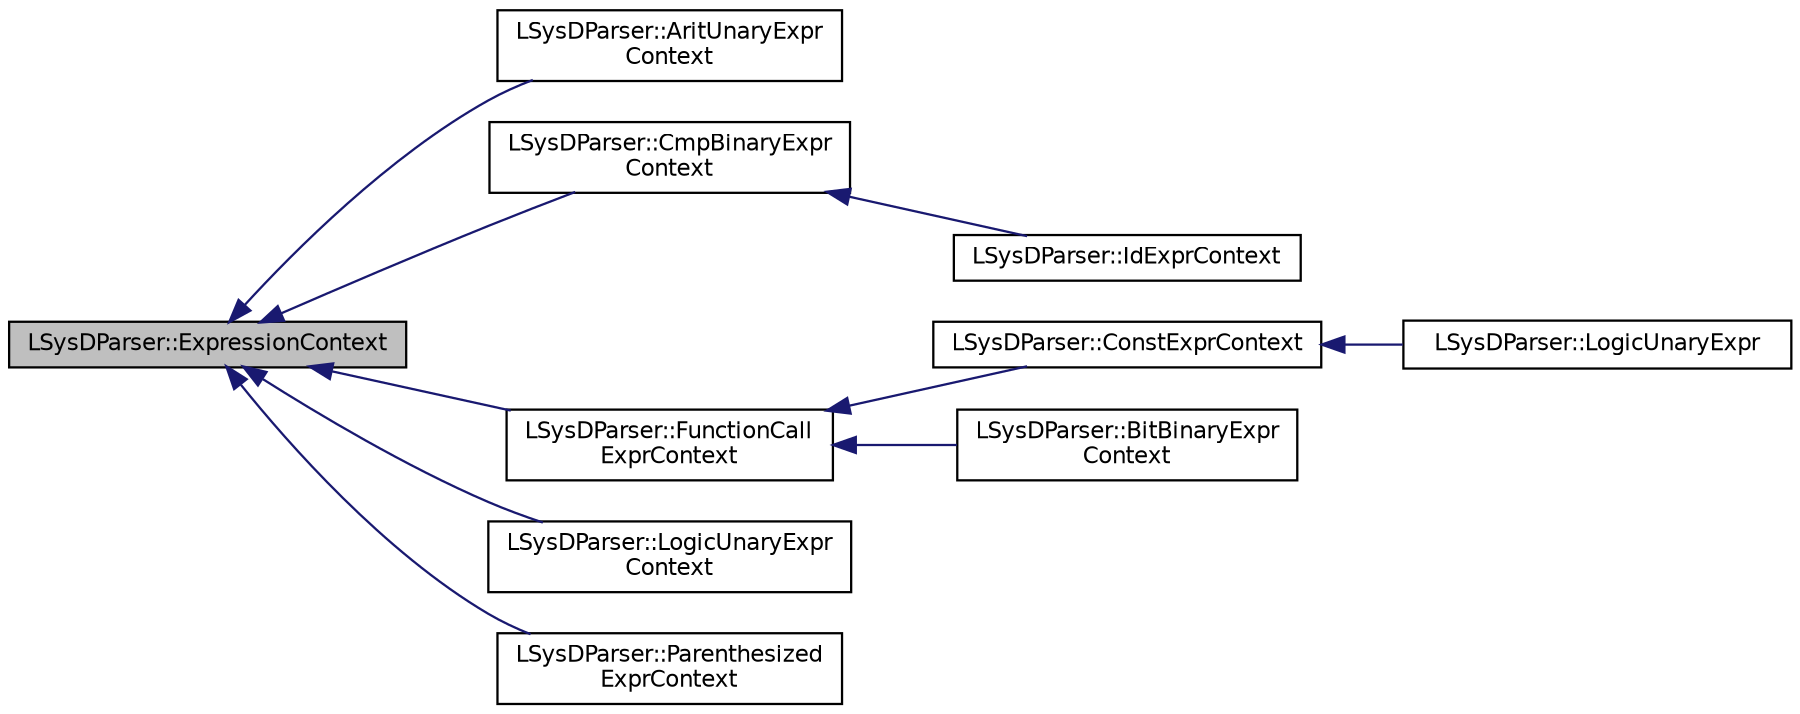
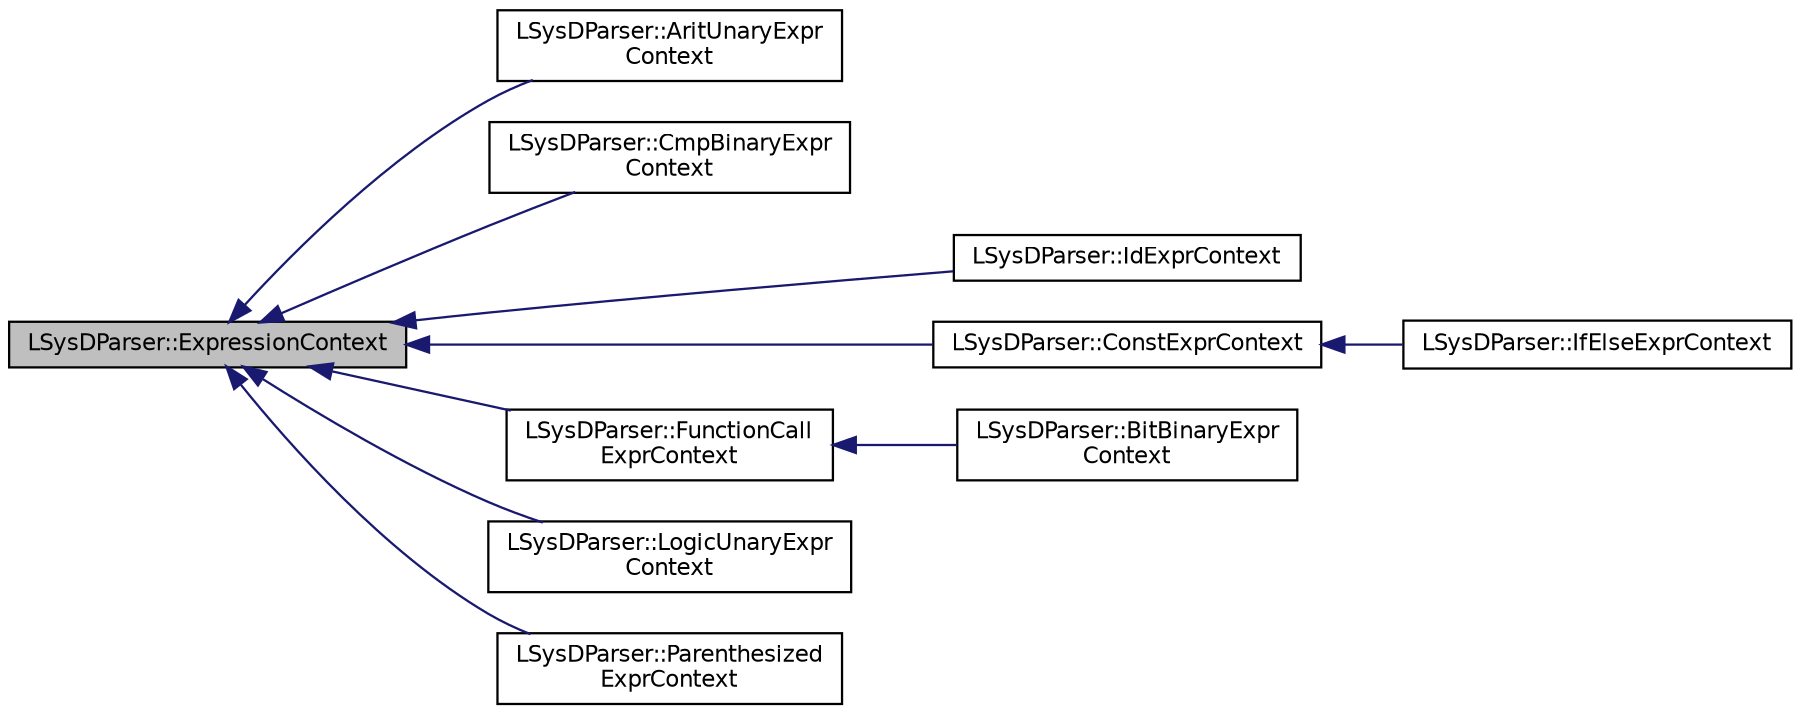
  digraph {
    rankdir=LR
    node [color=black fillcolor=white fontname=Helvetica fontsize=10 shape=record style=filled]
    edge [color=midnightblue dir=back fontname=Helvetica fontsize=10 labelfontname=Helvetica labelfontsize=10 style=solid]
    n1 [fillcolor=grey75 fontcolor=black height=0.2 label="LSysDParser::ExpressionContext" width=0.4]
    n2 [height=0.2 label="LSysDParser::AritUnaryExpr\lContext" width=0.4]
    n3 [height=0.2 label="LSysDParser::CmpBinaryExpr\lContext" width=0.4]
    n4 [height=0.2 label="LSysDParser::ConstExprContext" width=0.4]
    n5 [height=0.2 label="LSysDParser::FunctionCall\lExprContext" width=0.4]
    n6 [height=0.2 label="LSysDParser::IdExprContext" width=0.4]
    n7 [height=0.2 label="LSysDParser::LogicUnaryExpr\lContext" width=0.4]
    n8 [height=0.2 label="LSysDParser::Parenthesized\lExprContext" width=0.4]
    n9 [height=0.2 label="LSysDParser::BitBinaryExpr\lContext" width=0.4]
-   n10 [height=0.2 label="LSysDParser::LogicUnaryExpr" width=0.4]
+   n10 [height=0.2 label="LSysDParser::IfElseExprContext" width=0.4]
    n1 -> n2
    n1 -> n3
-   n5 -> n4
+   n1 -> n4
    n1 -> n5
-   n3 -> n6
+   n1 -> n6
    n1 -> n7
    n1 -> n8
    n4 -> n10
    n5 -> n9
  }
